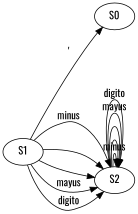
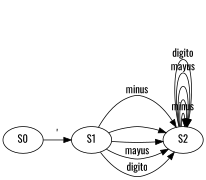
  digraph {
    fontname=Oswald
    rankdir=LR
    node [fontname=Oswald]
    edge [fontname=Oswald]
    S0
    S1
    S2
-   S1 -> S0 [label="\'"]
+   S0 -> S1 [label="\'"]
    S1 -> S2 [label=minus]
    S1 -> S2 [label="\n"]
    S1 -> S2 [label=" "]
    S1 -> S2 [label=mayus]
    S1 -> S2 [label=digito]
    S2 -> S2 [label=minus]
    S2 -> S2 [label="\n"]
    S2 -> S2 [label=" "]
    S2 -> S2 [label=mayus]
    S2 -> S2 [label=digito]
  }
